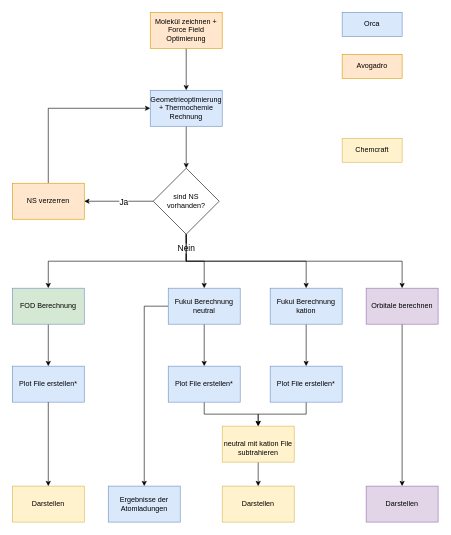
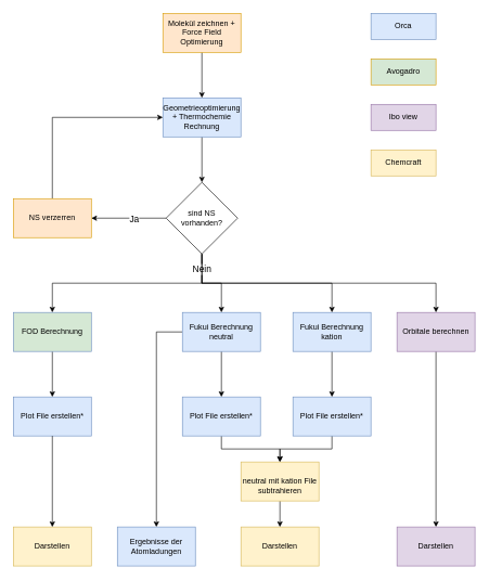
  <mxCell id="0" />
  <mxCell id="1" parent="0" />
  <mxCell id="2" style="edgeStyle=orthogonalEdgeStyle;rounded=0;orthogonalLoop=1;jettySize=auto;html=1;exitX=0.5;exitY=1;exitDx=0;exitDy=0;" parent="1" source="3" target="5" edge="1"><mxGeometry relative="1" as="geometry" /></mxCell>
  <mxCell id="3" value="Molekül zeichnen + Force Field Optimierung" style="rounded=0;whiteSpace=wrap;html=1;fillColor=#ffe6cc;strokeColor=#d79b00;" parent="1" vertex="1"><mxGeometry x="250" y="20" width="120" height="60" as="geometry" /></mxCell>
  <mxCell id="4" value="" style="edgeStyle=orthogonalEdgeStyle;rounded=0;orthogonalLoop=1;jettySize=auto;html=1;" parent="1" source="5" target="13" edge="1"><mxGeometry relative="1" as="geometry" /></mxCell>
  <mxCell id="5" value="Geometrieoptimierung + Thermochemie Rechnung" style="rounded=0;whiteSpace=wrap;html=1;fillColor=#dae8fc;strokeColor=#6c8ebf;" parent="1" vertex="1"><mxGeometry x="250" y="150" width="120" height="60" as="geometry" /></mxCell>
  <mxCell id="6" style="edgeStyle=orthogonalEdgeStyle;rounded=0;orthogonalLoop=1;jettySize=auto;html=1;exitX=0.5;exitY=1;exitDx=0;exitDy=0;entryX=0.5;entryY=0;entryDx=0;entryDy=0;" parent="1" source="13" target="22" edge="1"><mxGeometry relative="1" as="geometry" /></mxCell>
  <mxCell id="7" style="edgeStyle=orthogonalEdgeStyle;rounded=0;orthogonalLoop=1;jettySize=auto;html=1;exitX=0.5;exitY=1;exitDx=0;exitDy=0;entryX=0.5;entryY=0;entryDx=0;entryDy=0;" parent="1" source="13" target="17" edge="1"><mxGeometry relative="1" as="geometry" /></mxCell>
  <mxCell id="8" value="&lt;font style=&quot;font-size: 14px;&quot;&gt;Nein&lt;/font&gt;" style="edgeLabel;html=1;align=center;verticalAlign=middle;resizable=0;points=[];" parent="7" vertex="1" connectable="0"><mxGeometry x="-0.857" y="-1" relative="1" as="geometry"><mxPoint as="offset" /></mxGeometry></mxCell>
  <mxCell id="9" style="edgeStyle=orthogonalEdgeStyle;rounded=0;orthogonalLoop=1;jettySize=auto;html=1;exitX=0;exitY=0.5;exitDx=0;exitDy=0;entryX=1;entryY=0.5;entryDx=0;entryDy=0;" parent="1" source="13" target="15" edge="1"><mxGeometry relative="1" as="geometry" /></mxCell>
  <mxCell id="10" value="&lt;font style=&quot;font-size: 14px;&quot;&gt;Ja&lt;/font&gt;" style="edgeLabel;html=1;align=center;verticalAlign=middle;resizable=0;points=[];" parent="9" vertex="1" connectable="0"><mxGeometry x="-0.123" relative="1" as="geometry"><mxPoint as="offset" /></mxGeometry></mxCell>
  <mxCell id="11" style="edgeStyle=orthogonalEdgeStyle;rounded=0;orthogonalLoop=1;jettySize=auto;html=1;exitX=0.5;exitY=1;exitDx=0;exitDy=0;entryX=0.5;entryY=0;entryDx=0;entryDy=0;" parent="1" source="13" target="31" edge="1"><mxGeometry relative="1" as="geometry" /></mxCell>
  <mxCell id="12" style="edgeStyle=orthogonalEdgeStyle;rounded=0;orthogonalLoop=1;jettySize=auto;html=1;exitX=0.5;exitY=1;exitDx=0;exitDy=0;entryX=0.5;entryY=0;entryDx=0;entryDy=0;" parent="1" source="13" target="20" edge="1"><mxGeometry relative="1" as="geometry" /></mxCell>
  <mxCell id="13" value="sind NS vorhanden?" style="rhombus;whiteSpace=wrap;html=1;" parent="1" vertex="1"><mxGeometry x="255" y="280" width="110" height="110" as="geometry" /></mxCell>
  <mxCell id="14" style="edgeStyle=orthogonalEdgeStyle;rounded=0;orthogonalLoop=1;jettySize=auto;html=1;exitX=0.5;exitY=0;exitDx=0;exitDy=0;entryX=0;entryY=0.5;entryDx=0;entryDy=0;" parent="1" source="15" target="5" edge="1"><mxGeometry relative="1" as="geometry" /></mxCell>
  <mxCell id="15" value="NS verzerren" style="rounded=0;whiteSpace=wrap;html=1;fillColor=#ffe6cc;strokeColor=#d79b00;" parent="1" vertex="1"><mxGeometry x="20" y="305" width="120" height="60" as="geometry" /></mxCell>
  <mxCell id="16" style="edgeStyle=orthogonalEdgeStyle;rounded=0;orthogonalLoop=1;jettySize=auto;html=1;exitX=0.5;exitY=1;exitDx=0;exitDy=0;entryX=0.5;entryY=0;entryDx=0;entryDy=0;" parent="1" source="17" target="23" edge="1"><mxGeometry relative="1" as="geometry" /></mxCell>
  <mxCell id="17" value="FOD Berechnung" style="rounded=0;whiteSpace=wrap;html=1;fillColor=#d5e8d4;strokeColor=#6c8ebf;" parent="1" vertex="1"><mxGeometry x="20" y="480" width="120" height="60" as="geometry" /></mxCell>
  <mxCell id="18" style="edgeStyle=orthogonalEdgeStyle;rounded=0;orthogonalLoop=1;jettySize=auto;html=1;exitX=0.5;exitY=1;exitDx=0;exitDy=0;entryX=0.5;entryY=0;entryDx=0;entryDy=0;" parent="1" source="20" target="25" edge="1"><mxGeometry relative="1" as="geometry" /></mxCell>
  <mxCell id="19" style="edgeStyle=orthogonalEdgeStyle;rounded=0;orthogonalLoop=1;jettySize=auto;html=1;exitX=0;exitY=0.5;exitDx=0;exitDy=0;entryX=0.5;entryY=0;entryDx=0;entryDy=0;" parent="1" source="20" target="40" edge="1"><mxGeometry relative="1" as="geometry"><mxPoint x="210" y="510.333" as="targetPoint" /></mxGeometry></mxCell>
  <mxCell id="20" value="Fukui Berechnung neutral" style="rounded=0;whiteSpace=wrap;html=1;fillColor=#dae8fc;strokeColor=#6c8ebf;" parent="1" vertex="1"><mxGeometry x="280" y="480" width="120" height="60" as="geometry" /></mxCell>
  <mxCell id="21" style="edgeStyle=orthogonalEdgeStyle;rounded=0;orthogonalLoop=1;jettySize=auto;html=1;exitX=0.5;exitY=1;exitDx=0;exitDy=0;entryX=0.5;entryY=0;entryDx=0;entryDy=0;" parent="1" source="22" target="28" edge="1"><mxGeometry relative="1" as="geometry" /></mxCell>
  <mxCell id="22" value="Orbitale berechnen" style="rounded=0;whiteSpace=wrap;html=1;fillColor=#e1d5e7;strokeColor=#9673a6;" parent="1" vertex="1"><mxGeometry x="610" y="480" width="120" height="60" as="geometry" /></mxCell>
  <mxCell id="23" value="Plot File erstellen*" style="rounded=0;whiteSpace=wrap;html=1;fillColor=#dae8fc;strokeColor=#6c8ebf;" parent="1" vertex="1"><mxGeometry x="20" y="610" width="120" height="60" as="geometry" /></mxCell>
  <mxCell id="24" style="edgeStyle=orthogonalEdgeStyle;rounded=0;orthogonalLoop=1;jettySize=auto;html=1;exitX=0.5;exitY=1;exitDx=0;exitDy=0;entryX=0.5;entryY=0;entryDx=0;entryDy=0;" parent="1" source="25" target="39" edge="1"><mxGeometry relative="1" as="geometry" /></mxCell>
  <mxCell id="25" value="Plot File erstellen*" style="rounded=0;whiteSpace=wrap;html=1;fillColor=#dae8fc;strokeColor=#6c8ebf;" parent="1" vertex="1"><mxGeometry x="280" y="610" width="120" height="60" as="geometry" /></mxCell>
  <mxCell id="26" value="Darstellen" style="rounded=0;whiteSpace=wrap;html=1;fillColor=#fff2cc;strokeColor=#d6b656;" parent="1" vertex="1"><mxGeometry x="20" y="810" width="120" height="60" as="geometry" /></mxCell>
  <mxCell id="27" value="Darstellen" style="rounded=0;whiteSpace=wrap;html=1;fillColor=#fff2cc;strokeColor=#d6b656;" parent="1" vertex="1"><mxGeometry x="370" y="810" width="120" height="60" as="geometry" /></mxCell>
  <mxCell id="28" value="Darstellen" style="rounded=0;whiteSpace=wrap;html=1;fillColor=#e1d5e7;strokeColor=#9673a6;" parent="1" vertex="1"><mxGeometry x="610" y="810" width="120" height="60" as="geometry" /></mxCell>
  <mxCell id="29" style="edgeStyle=orthogonalEdgeStyle;rounded=0;orthogonalLoop=1;jettySize=auto;html=1;exitX=0.5;exitY=1;exitDx=0;exitDy=0;entryX=0.5;entryY=0;entryDx=0;entryDy=0;" parent="1" source="23" target="26" edge="1"><mxGeometry relative="1" as="geometry"><mxPoint x="80" y="730" as="targetPoint" /></mxGeometry></mxCell>
  <mxCell id="30" style="edgeStyle=orthogonalEdgeStyle;rounded=0;orthogonalLoop=1;jettySize=auto;html=1;exitX=0.5;exitY=1;exitDx=0;exitDy=0;entryX=0.5;entryY=0;entryDx=0;entryDy=0;" parent="1" source="31" target="33" edge="1"><mxGeometry relative="1" as="geometry" /></mxCell>
  <mxCell id="31" value="Fukui Berechnung kation" style="rounded=0;whiteSpace=wrap;html=1;fillColor=#dae8fc;strokeColor=#6c8ebf;" parent="1" vertex="1"><mxGeometry x="450" y="480" width="120" height="60" as="geometry" /></mxCell>
  <mxCell id="32" style="edgeStyle=orthogonalEdgeStyle;rounded=0;orthogonalLoop=1;jettySize=auto;html=1;exitX=0.5;exitY=1;exitDx=0;exitDy=0;entryX=0.5;entryY=0;entryDx=0;entryDy=0;" parent="1" source="33" target="39" edge="1"><mxGeometry relative="1" as="geometry" /></mxCell>
  <mxCell id="33" value="Plot File erstellen*" style="rounded=0;whiteSpace=wrap;html=1;fillColor=#dae8fc;strokeColor=#6c8ebf;" parent="1" vertex="1"><mxGeometry x="450" y="610" width="120" height="60" as="geometry" /></mxCell>
  <mxCell id="34" value="Orca" style="rounded=0;whiteSpace=wrap;html=1;fillColor=#dae8fc;strokeColor=#6c8ebf;" parent="1" vertex="1"><mxGeometry x="570" y="20" width="100" height="40" as="geometry" /></mxCell>
- <mxCell id="35" value="Avogadro" style="rounded=0;whiteSpace=wrap;html=1;fillColor=#ffe6cc;strokeColor=#d79b00;" parent="1" vertex="1"><mxGeometry x="570" y="90" width="100" height="40" as="geometry" /></mxCell>
+ <mxCell id="35" value="Avogadro" style="rounded=0;whiteSpace=wrap;html=1;fillColor=#d5e8d4;strokeColor=#d79b00;" parent="1" vertex="1"><mxGeometry x="570" y="90" width="100" height="40" as="geometry" /></mxCell>
+ <mxCell id="36" value="Ibo view" style="rounded=0;whiteSpace=wrap;html=1;fillColor=#e1d5e7;strokeColor=#9673a6;" parent="1" vertex="1"><mxGeometry x="570" y="160" width="100" height="40" as="geometry" /></mxCell>
  <mxCell id="37" value="Chemcraft" style="rounded=0;whiteSpace=wrap;html=1;fillColor=#fff2cc;strokeColor=#d6b656;" parent="1" vertex="1"><mxGeometry x="570" y="230" width="100" height="40" as="geometry" /></mxCell>
  <mxCell id="38" value="" style="edgeStyle=orthogonalEdgeStyle;rounded=0;orthogonalLoop=1;jettySize=auto;html=1;" parent="1" source="39" target="27" edge="1"><mxGeometry relative="1" as="geometry" /></mxCell>
  <mxCell id="39" value="&lt;br&gt;neutral mit kation File subtrahieren" style="rounded=0;whiteSpace=wrap;html=1;fillColor=#fff2cc;strokeColor=#d6b656;" parent="1" vertex="1"><mxGeometry x="370" y="710" width="120" height="60" as="geometry" /></mxCell>
  <mxCell id="40" value="Ergebnisse der Atomladungen" style="rounded=0;whiteSpace=wrap;html=1;fillColor=#dae8fc;strokeColor=#6c8ebf;" parent="1" vertex="1"><mxGeometry x="180" y="810" width="120" height="60" as="geometry" /></mxCell>
